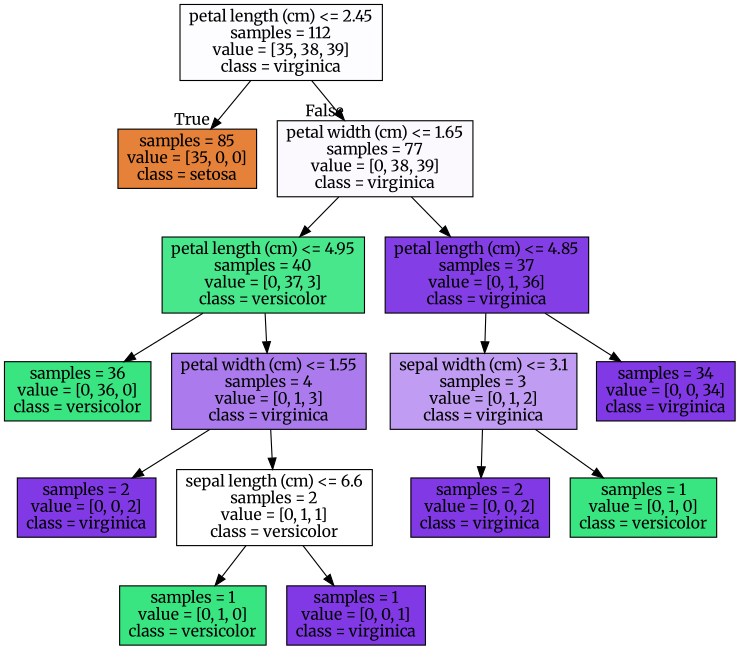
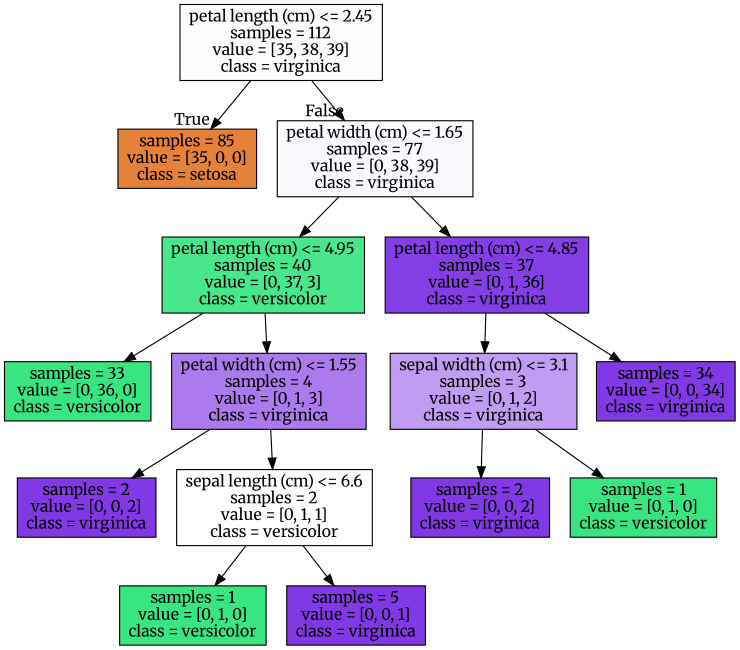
  digraph {
    fontname=Merriweather
    node [color=black fillcolor="#8139e5ff" fontname=Merriweather shape=box style=filled]
    edge [fontname=Merriweather]
    n1 [fillcolor="#8139e503" label="petal length (cm) <= 2.45\nsamples = 112\nvalue = [35, 38, 39]\nclass = virginica"]
    n2 [fillcolor="#e58139ff" label="samples = 85\nvalue = [35, 0, 0]\nclass = setosa"]
    n3 [fillcolor="#8139e507" label="petal width (cm) <= 1.65\nsamples = 77\nvalue = [0, 38, 39]\nclass = virginica"]
    n4 [fillcolor="#39e581ea" label="petal length (cm) <= 4.95\nsamples = 40\nvalue = [0, 37, 3]\nclass = versicolor"]
    n5 [fillcolor="#8139e5f8" label="petal length (cm) <= 4.85\nsamples = 37\nvalue = [0, 1, 36]\nclass = virginica"]
-   n6 [fillcolor="#39e581ff" label="samples = 36\nvalue = [0, 36, 0]\nclass = versicolor"]
+   n6 [fillcolor="#39e581ff" label="samples = 33\nvalue = [0, 36, 0]\nclass = versicolor"]
    n7 [fillcolor="#8139e5aa" label="petal width (cm) <= 1.55\nsamples = 4\nvalue = [0, 1, 3]\nclass = virginica"]
    n8 [fillcolor="#8139e57f" label="sepal width (cm) <= 3.1\nsamples = 3\nvalue = [0, 1, 2]\nclass = virginica"]
    n9 [label="samples = 34\nvalue = [0, 0, 34]\nclass = virginica"]
    n10 [label="samples = 2\nvalue = [0, 0, 2]\nclass = virginica"]
    n11 [fillcolor="#39e58100" label="sepal length (cm) <= 6.6\nsamples = 2\nvalue = [0, 1, 1]\nclass = versicolor"]
    n12 [fillcolor="#39e581ff" label="samples = 1\nvalue = [0, 1, 0]\nclass = versicolor"]
-   n13 [label="samples = 1\nvalue = [0, 0, 1]\nclass = virginica"]
+   n13 [label="samples = 5\nvalue = [0, 0, 1]\nclass = virginica"]
    n14 [label="samples = 2\nvalue = [0, 0, 2]\nclass = virginica"]
    n15 [fillcolor="#39e581ff" label="samples = 1\nvalue = [0, 1, 0]\nclass = versicolor"]
    n1 -> n2 [headlabel=True labelangle=45 labeldistance=2.5]
    n1 -> n3 [headlabel=False labelangle=-45 labeldistance=2.5]
    n3 -> n4
    n3 -> n5
    n4 -> n6
    n4 -> n7
    n5 -> n8
    n5 -> n9
    n7 -> n10
    n7 -> n11
    n8 -> n14
    n8 -> n15
    n11 -> n12
    n11 -> n13
  }
